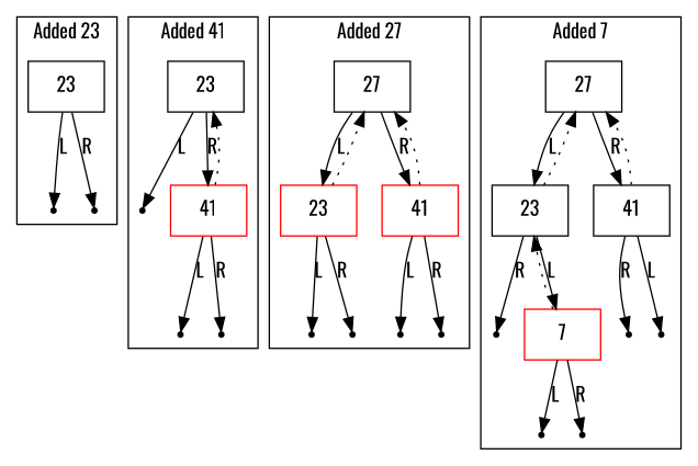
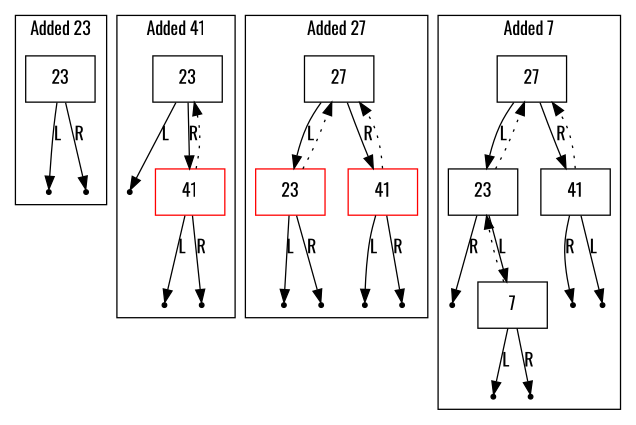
  digraph {
    fontname=Oswald
    node [color=black shape=point fontname=Oswald]
    edge [fontname=Oswald]
    n1 [label="{23}" shape=record]
    n2 [label=Null]
    n3 [label=Null]
    n4 [label="{23}" shape=record]
    n5 [label=Null]
    n6 [color=red label="{41}" shape=record]
    n7 [label=Null]
    n8 [label=Null]
    n9 [label="{27}" shape=record]
    n10 [color=red label="{23}" shape=record]
    n11 [color=red label="{41}" shape=record]
    n12 [label=Null]
    n13 [label=Null]
    n14 [label=Null]
    n15 [label=Null]
    n16 [label="{27}" shape=record]
    n17 [label="{23}" shape=record]
    n18 [label="{41}" shape=record]
    n19 [label=Null]
-   n20 [color=red label="{7}" shape=record]
+   n20 [label="{7}" shape=record]
    n21 [label=Null]
    n22 [label=Null]
    n23 [label=Null]
    n24 [label=Null]
    subgraph cluster_1 {
      label="Added 23"
      n1
      n2
      n3
    }
    subgraph cluster_2 {
      label="Added 41"
      n4
      n5
      n6
      n7
      n8
    }
    subgraph cluster_3 {
      label="Added 27"
      n9
      n10
      n11
      n12
      n13
      n14
      n15
    }
    subgraph cluster_4 {
      label="Added 7"
      n16
      n17
      n18
      n19
      n20
      n21
      n22
      n23
      n24
    }
    n1 -> n2 [label=L]
    n1 -> n3 [label=R]
    n4 -> n5 [label=L]
    n4 -> n6 [label=R]
    n6 -> n4 [style=dotted]
    n6 -> n7 [label=L]
    n6 -> n8 [label=R]
    n9 -> n10 [label=L]
    n9 -> n11 [label=R]
    n10 -> n9 [style=dotted]
    n10 -> n12 [label=L]
    n10 -> n13 [label=R]
    n11 -> n9 [style=dotted]
    n11 -> n14 [label=L]
    n11 -> n15 [label=R]
    n16 -> n17 [label=L]
    n16 -> n18 [label=R]
    n17 -> n16 [style=dotted]
    n17 -> n19 [label=R]
    n17 -> n20 [label=L]
    n18 -> n16 [style=dotted]
    n18 -> n23 [label=L]
    n18 -> n24 [label=R]
    n20 -> n17 [style=dotted]
    n20 -> n21 [label=L]
    n20 -> n22 [label=R]
  }
